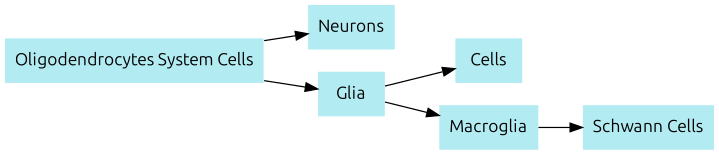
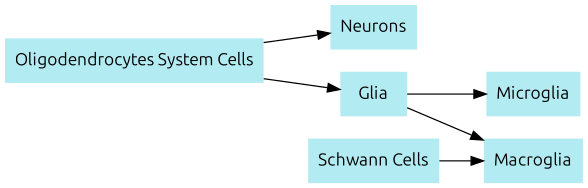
  digraph {
    fontname=Ubuntu
    rankdir=LR
    node [fillcolor="#b2ebf2" fontname=Ubuntu shape=plaintext style=filled]
    edge [fontname=Ubuntu]
    n1 [label="Oligodendrocytes System Cells"]
    n2 [label=Neurons]
    n3 [label=Glia]
-   n4 [label=Cells]
+   n4 [label=Microglia]
    n5 [label=Macroglia]
    n6 [label="Schwann Cells"]
    n1 -> n2
    n1 -> n3
    n3 -> n4
    n3 -> n5
-   n5 -> n6
+   n6 -> n5
  }
